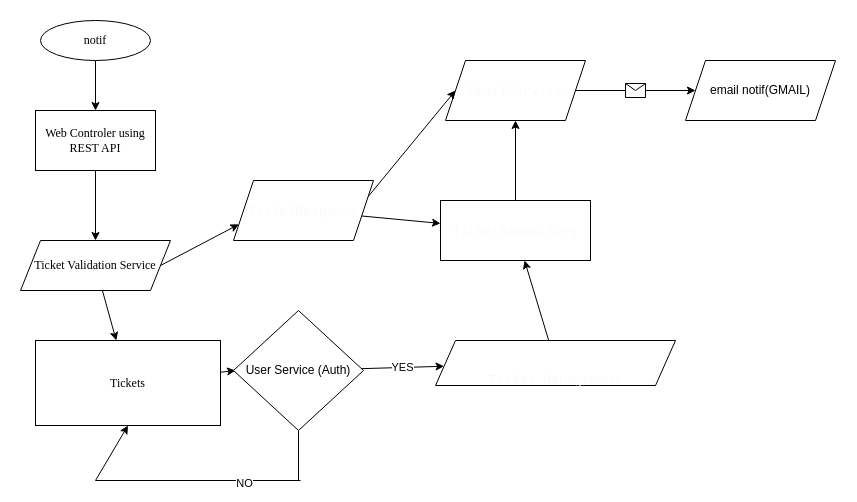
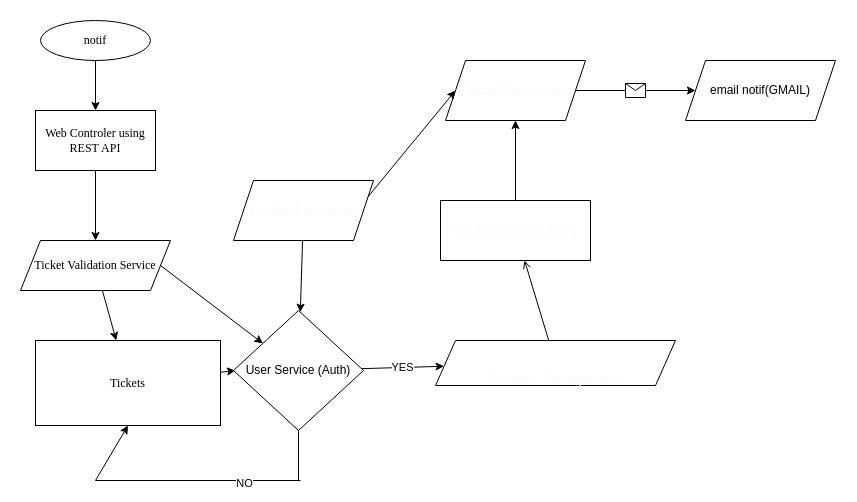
  <mxCell id="0" />
  <mxCell id="1" parent="0" />
  <mxCell id="2" value="" style="edgeStyle=none;html=1;fontFamily=Times New Roman;" parent="1" source="3" target="5" edge="1"><mxGeometry relative="1" as="geometry" /></mxCell>
  <mxCell id="3" value="notif" style="ellipse;whiteSpace=wrap;html=1;fontFamily=Times New Roman;" parent="1" vertex="1"><mxGeometry x="40" y="20" width="110" height="40" as="geometry" /></mxCell>
  <mxCell id="4" value="" style="edgeStyle=none;html=1;fontFamily=Times New Roman;" parent="1" source="5" target="7" edge="1"><mxGeometry relative="1" as="geometry" /></mxCell>
  <mxCell id="5" value="Web Controler using REST API" style="whiteSpace=wrap;html=1;fontFamily=Times New Roman;" parent="1" vertex="1"><mxGeometry x="35" y="110" width="120" height="60" as="geometry" /></mxCell>
  <mxCell id="6" style="edgeStyle=none;html=1;fontFamily=Times New Roman;" parent="1" source="7" target="9" edge="1"><mxGeometry relative="1" as="geometry" /></mxCell>
  <mxCell id="7" value="Ticket Validation Service" style="shape=parallelogram;perimeter=parallelogramPerimeter;whiteSpace=wrap;html=1;fixedSize=1;fontFamily=Times New Roman;" parent="1" vertex="1"><mxGeometry x="20" y="240" width="150" height="50" as="geometry" /></mxCell>
  <mxCell id="8" style="edgeStyle=none;html=1;" edge="1" parent="1" source="9"><mxGeometry relative="1" as="geometry"><mxPoint x="235" y="370" as="targetPoint" /></mxGeometry></mxCell>
  <mxCell id="9" value="Tickets" style="rounded=0;whiteSpace=wrap;html=1;fontFamily=Times New Roman;" parent="1" vertex="1"><mxGeometry x="35" y="340" width="185" height="85" as="geometry" /></mxCell>
  <mxCell id="10" value="YES" style="edgeStyle=none;html=1;" edge="1" parent="1" source="11" target="13"><mxGeometry relative="1" as="geometry" /></mxCell>
  <mxCell id="11" value="User Service (Auth)" style="rhombus;whiteSpace=wrap;html=1;" vertex="1" parent="1"><mxGeometry x="233" y="310" width="130" height="120" as="geometry" /></mxCell>
- <mxCell id="12" value="" style="edgeStyle=none;html=1;" edge="1" parent="1" source="13" target="19"><mxGeometry relative="1" as="geometry" /></mxCell>
+ <mxCell id="12" value="" style="edgeStyle=none;html=1;endArrow=open;" edge="1" parent="1" source="13" target="19"><mxGeometry relative="1" as="geometry" /></mxCell>
  <mxCell id="13" value="&lt;pre style=&quot;font: 400 13px / 22px Menlo, Monaco, Consolas, &amp;quot;Cascadia Mono&amp;quot;, &amp;quot;Ubuntu Mono&amp;quot;, &amp;quot;DejaVu Sans Mono&amp;quot;, &amp;quot;Liberation Mono&amp;quot;, &amp;quot;JetBrains Mono&amp;quot;, &amp;quot;Fira Code&amp;quot;, Cousine, &amp;quot;Roboto Mono&amp;quot;, &amp;quot;Courier New&amp;quot;, Courier, sans-serif, system-ui; overflow: auto; word-break: break-all; padding: 16px; color: rgb(249, 250, 251); letter-spacing: normal; orphans: 2; text-align: start; text-indent: 0px; text-transform: none; widows: 2; word-spacing: 0px; -webkit-text-stroke-width: 0px; text-decoration-thickness: initial; text-decoration-style: initial; text-decoration-color: initial; margin: 0px !important;&quot;&gt;&lt;pre style=&quot;font-variant-numeric: normal; font-variant-east-asian: normal; font-variant-alternates: normal; font-size-adjust: none; font-kerning: auto; font-optical-sizing: auto; font-feature-settings: normal; font-variation-settings: normal; font-variant-position: normal; font-variant-emoji: normal; font-stretch: normal; line-height: 22px; font-family: Menlo, Monaco, Consolas, &amp;quot;Cascadia Mono&amp;quot;, &amp;quot;Ubuntu Mono&amp;quot;, &amp;quot;DejaVu Sans Mono&amp;quot;, &amp;quot;Liberation Mono&amp;quot;, &amp;quot;JetBrains Mono&amp;quot;, &amp;quot;Fira Code&amp;quot;, Cousine, &amp;quot;Roboto Mono&amp;quot;, &amp;quot;Courier New&amp;quot;, Courier, sans-serif, system-ui; overflow: auto; word-break: break-all; padding: 16px; margin: 0px !important;&quot;&gt;&lt;br&gt;&lt;/pre&gt;&lt;pre style=&quot;font-variant-numeric: normal; font-variant-east-asian: normal; font-variant-alternates: normal; font-size-adjust: none; font-kerning: auto; font-optical-sizing: auto; font-feature-settings: normal; font-variation-settings: normal; font-variant-position: normal; font-variant-emoji: normal; font-stretch: normal; line-height: 22px; font-family: Menlo, Monaco, Consolas, &amp;quot;Cascadia Mono&amp;quot;, &amp;quot;Ubuntu Mono&amp;quot;, &amp;quot;DejaVu Sans Mono&amp;quot;, &amp;quot;Liberation Mono&amp;quot;, &amp;quot;JetBrains Mono&amp;quot;, &amp;quot;Fira Code&amp;quot;, Cousine, &amp;quot;Roboto Mono&amp;quot;, &amp;quot;Courier New&amp;quot;, Courier, sans-serif, system-ui; overflow: auto; word-break: break-all; padding: 16px; margin: 0px !important;&quot;&gt;Ticket Management&lt;br&gt;&lt;/pre&gt;&lt;div&gt;&lt;br&gt;&lt;/div&gt;&lt;/pre&gt;" style="shape=parallelogram;perimeter=parallelogramPerimeter;whiteSpace=wrap;html=1;fixedSize=1;" vertex="1" parent="1"><mxGeometry x="435" y="340" width="240" height="45" as="geometry" /></mxCell>
  <mxCell id="14" value="" style="endArrow=none;html=1;entryX=0.5;entryY=1;entryDx=0;entryDy=0;" edge="1" parent="1" target="11"><mxGeometry width="50" height="50" relative="1" as="geometry"><mxPoint x="298" y="480" as="sourcePoint" /><mxPoint x="325" y="400" as="targetPoint" /></mxGeometry></mxCell>
  <mxCell id="15" value="" style="endArrow=none;html=1;" edge="1" parent="1"><mxGeometry width="50" height="50" relative="1" as="geometry"><mxPoint x="300" y="480" as="sourcePoint" /><mxPoint x="95" y="480" as="targetPoint" /></mxGeometry></mxCell>
  <mxCell id="16" value="NO" style="edgeLabel;html=1;align=center;verticalAlign=middle;resizable=0;points=[];" vertex="1" connectable="0" parent="15"><mxGeometry x="-0.444" y="2" relative="1" as="geometry"><mxPoint as="offset" /></mxGeometry></mxCell>
  <mxCell id="17" value="" style="endArrow=classic;html=1;entryX=0.5;entryY=1;entryDx=0;entryDy=0;" edge="1" parent="1" target="9"><mxGeometry width="50" height="50" relative="1" as="geometry"><mxPoint x="95" y="480" as="sourcePoint" /><mxPoint x="325" y="400" as="targetPoint" /></mxGeometry></mxCell>
  <mxCell id="18" value="" style="edgeStyle=none;html=1;" edge="1" parent="1" source="19" target="20"><mxGeometry relative="1" as="geometry" /></mxCell>
  <mxCell id="19" value="&lt;pre style=&quot;font: 400 13px / 22px Menlo, Monaco, Consolas, &amp;quot;Cascadia Mono&amp;quot;, &amp;quot;Ubuntu Mono&amp;quot;, &amp;quot;DejaVu Sans Mono&amp;quot;, &amp;quot;Liberation Mono&amp;quot;, &amp;quot;JetBrains Mono&amp;quot;, &amp;quot;Fira Code&amp;quot;, Cousine, &amp;quot;Roboto Mono&amp;quot;, &amp;quot;Courier New&amp;quot;, Courier, sans-serif, system-ui; overflow: auto; word-break: break-all; padding: 16px; color: rgb(249, 250, 251); letter-spacing: normal; orphans: 2; text-align: start; text-indent: 0px; text-transform: none; widows: 2; word-spacing: 0px; -webkit-text-stroke-width: 0px; text-decoration-thickness: initial; text-decoration-style: initial; text-decoration-color: initial; margin: 0px !important;&quot;&gt;TicketRepository&lt;/pre&gt;" style="whiteSpace=wrap;html=1;" vertex="1" parent="1"><mxGeometry x="440" y="200" width="150" height="60" as="geometry" /></mxCell>
  <mxCell id="20" value="&lt;pre style=&quot;font: 400 13px / 22px Menlo, Monaco, Consolas, &amp;quot;Cascadia Mono&amp;quot;, &amp;quot;Ubuntu Mono&amp;quot;, &amp;quot;DejaVu Sans Mono&amp;quot;, &amp;quot;Liberation Mono&amp;quot;, &amp;quot;JetBrains Mono&amp;quot;, &amp;quot;Fira Code&amp;quot;, Cousine, &amp;quot;Roboto Mono&amp;quot;, &amp;quot;Courier New&amp;quot;, Courier, sans-serif, system-ui; overflow: auto; word-break: break-all; padding: 16px; color: rgb(249, 250, 251); letter-spacing: normal; orphans: 2; text-align: start; text-indent: 0px; text-transform: none; widows: 2; word-spacing: 0px; -webkit-text-stroke-width: 0px; text-decoration-thickness: initial; text-decoration-style: initial; text-decoration-color: initial; margin: 0px !important;&quot;&gt;EmailService&lt;/pre&gt;" style="shape=parallelogram;perimeter=parallelogramPerimeter;whiteSpace=wrap;html=1;fixedSize=1;" vertex="1" parent="1"><mxGeometry x="445" y="60" width="140" height="60" as="geometry" /></mxCell>
- <mxCell id="21" value="" style="edgeStyle=none;html=1;" edge="1" parent="1" source="22" target="19"><mxGeometry relative="1" as="geometry" /></mxCell>
+ <mxCell id="21" value="" style="edgeStyle=none;html=1;" edge="1" parent="1" source="22" target="11"><mxGeometry relative="1" as="geometry" /></mxCell>
  <mxCell id="22" value="&lt;pre style=&quot;font: 400 13px / 22px Menlo, Monaco, Consolas, &amp;quot;Cascadia Mono&amp;quot;, &amp;quot;Ubuntu Mono&amp;quot;, &amp;quot;DejaVu Sans Mono&amp;quot;, &amp;quot;Liberation Mono&amp;quot;, &amp;quot;JetBrains Mono&amp;quot;, &amp;quot;Fira Code&amp;quot;, Cousine, &amp;quot;Roboto Mono&amp;quot;, &amp;quot;Courier New&amp;quot;, Courier, sans-serif, system-ui; overflow: auto; word-break: break-all; padding: 16px; color: rgb(249, 250, 251); letter-spacing: normal; orphans: 2; text-align: start; text-indent: 0px; text-transform: none; widows: 2; word-spacing: 0px; -webkit-text-stroke-width: 0px; text-decoration-thickness: initial; text-decoration-style: initial; text-decoration-color: initial; margin: 0px !important;&quot;&gt;TicketResponse&lt;/pre&gt;" style="shape=parallelogram;perimeter=parallelogramPerimeter;whiteSpace=wrap;html=1;fixedSize=1;" vertex="1" parent="1"><mxGeometry x="233" y="180" width="140" height="60" as="geometry" /></mxCell>
  <mxCell id="23" value="" style="endArrow=classic;html=1;exitX=1;exitY=0.25;exitDx=0;exitDy=0;entryX=0;entryY=0.5;entryDx=0;entryDy=0;" edge="1" parent="1" source="22" target="20"><mxGeometry width="50" height="50" relative="1" as="geometry"><mxPoint x="205" y="360" as="sourcePoint" /><mxPoint x="255" y="310" as="targetPoint" /></mxGeometry></mxCell>
- <mxCell id="24" value="" style="endArrow=classic;html=1;exitX=1;exitY=0.5;exitDx=0;exitDy=0;entryX=0;entryY=0.75;entryDx=0;entryDy=0;" edge="1" parent="1" source="7" target="22"><mxGeometry width="50" height="50" relative="1" as="geometry"><mxPoint x="205" y="360" as="sourcePoint" /><mxPoint x="255" y="310" as="targetPoint" /></mxGeometry></mxCell>
+ <mxCell id="24" value="" style="endArrow=classic;html=1;exitX=1;exitY=0.5;exitDx=0;exitDy=0;" edge="1" parent="1" source="7" target="11"><mxGeometry width="50" height="50" relative="1" as="geometry"><mxPoint x="205" y="360" as="sourcePoint" /><mxPoint x="255" y="310" as="targetPoint" /></mxGeometry></mxCell>
  <mxCell id="25" value="" style="endArrow=classic;html=1;exitX=1;exitY=0.5;exitDx=0;exitDy=0;" edge="1" parent="1" source="20" target="27"><mxGeometry relative="1" as="geometry"><mxPoint x="425" y="350" as="sourcePoint" /><mxPoint x="665" y="90" as="targetPoint" /></mxGeometry></mxCell>
  <mxCell id="26" value="" style="shape=message;html=1;outlineConnect=0;" vertex="1" parent="25"><mxGeometry width="20" height="14" relative="1" as="geometry"><mxPoint x="-10" y="-7" as="offset" /></mxGeometry></mxCell>
  <mxCell id="27" value="email notif(GMAIL)" style="shape=parallelogram;perimeter=parallelogramPerimeter;whiteSpace=wrap;html=1;fixedSize=1;" vertex="1" parent="1"><mxGeometry x="685" y="60" width="150" height="60" as="geometry" /></mxCell>
